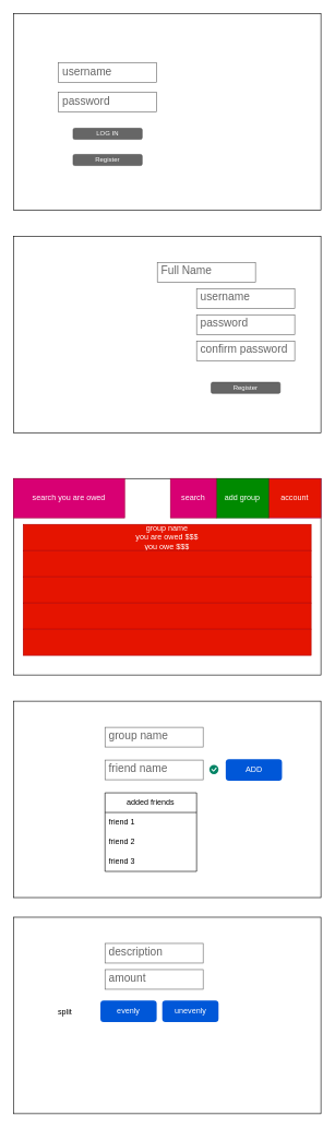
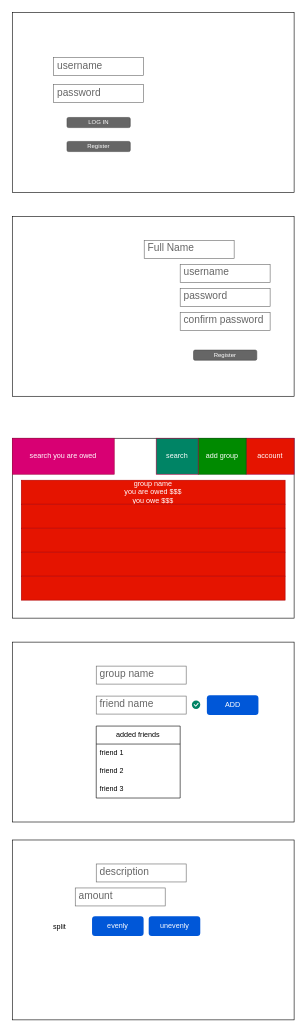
  <mxCell id="0" />
  <mxCell id="1" parent="0" />
  <mxCell id="2" value="" style="rounded=0;whiteSpace=wrap;html=1;imageWidth=1980;imageHeight=720;" vertex="1" parent="1"><mxGeometry x="20" y="20" width="470" height="300" as="geometry" /></mxCell>
  <mxCell id="3" value="username" style="strokeWidth=1;shadow=0;dashed=0;align=center;html=1;shape=mxgraph.mockup.text.textBox;fontColor=#666666;align=left;fontSize=17;spacingLeft=4;spacingTop=-3;whiteSpace=wrap;strokeColor=#666666;mainText=" vertex="1" parent="1"><mxGeometry x="89" y="95" width="150" height="30" as="geometry" /></mxCell>
  <mxCell id="4" value="password" style="strokeWidth=1;shadow=0;dashed=0;align=center;html=1;shape=mxgraph.mockup.text.textBox;fontColor=#666666;align=left;fontSize=17;spacingLeft=4;spacingTop=-3;whiteSpace=wrap;strokeColor=#666666;mainText=" vertex="1" parent="1"><mxGeometry x="89" y="140" width="150" height="30" as="geometry" /></mxCell>
  <mxCell id="5" value="LOG IN" style="rounded=1;html=1;shadow=0;dashed=0;whiteSpace=wrap;fontSize=10;fillColor=#666666;align=center;strokeColor=#4D4D4D;fontColor=#ffffff;" vertex="1" parent="1"><mxGeometry x="111.25" y="195" width="105.5" height="16.88" as="geometry" /></mxCell>
  <mxCell id="6" value="" style="rounded=0;whiteSpace=wrap;html=1;imageWidth=1980;imageHeight=720;" vertex="1" parent="1"><mxGeometry x="20" y="360" width="470" height="300" as="geometry" /></mxCell>
  <mxCell id="7" value="Full Name" style="strokeWidth=1;shadow=0;dashed=0;align=center;html=1;shape=mxgraph.mockup.text.textBox;fontColor=#666666;align=left;fontSize=17;spacingLeft=4;spacingTop=-3;whiteSpace=wrap;strokeColor=#666666;mainText=" vertex="1" parent="1"><mxGeometry x="240" y="400" width="150" height="30" as="geometry" /></mxCell>
  <mxCell id="8" value="username" style="strokeWidth=1;shadow=0;dashed=0;align=center;html=1;shape=mxgraph.mockup.text.textBox;fontColor=#666666;align=left;fontSize=17;spacingLeft=4;spacingTop=-3;whiteSpace=wrap;strokeColor=#666666;mainText=" vertex="1" parent="1"><mxGeometry x="300" y="440" width="150" height="30" as="geometry" /></mxCell>
  <mxCell id="9" value="password" style="strokeWidth=1;shadow=0;dashed=0;align=center;html=1;shape=mxgraph.mockup.text.textBox;fontColor=#666666;align=left;fontSize=17;spacingLeft=4;spacingTop=-3;whiteSpace=wrap;strokeColor=#666666;mainText=" vertex="1" parent="1"><mxGeometry x="300" y="480" width="150" height="30" as="geometry" /></mxCell>
  <mxCell id="10" value="confirm password" style="strokeWidth=1;shadow=0;dashed=0;align=center;html=1;shape=mxgraph.mockup.text.textBox;fontColor=#666666;align=left;fontSize=17;spacingLeft=4;spacingTop=-3;whiteSpace=wrap;strokeColor=#666666;mainText=" vertex="1" parent="1"><mxGeometry x="300" y="520" width="150" height="30" as="geometry" /></mxCell>
  <mxCell id="11" value="Register" style="rounded=1;html=1;shadow=0;dashed=0;whiteSpace=wrap;fontSize=10;fillColor=#666666;align=center;strokeColor=#4D4D4D;fontColor=#ffffff;" vertex="1" parent="1"><mxGeometry x="111.25" y="235" width="105.5" height="16.88" as="geometry" /></mxCell>
  <mxCell id="12" value="Register" style="rounded=1;html=1;shadow=0;dashed=0;whiteSpace=wrap;fontSize=10;fillColor=#666666;align=center;strokeColor=#4D4D4D;fontColor=#ffffff;" vertex="1" parent="1"><mxGeometry x="322.25" y="583" width="105.5" height="16.88" as="geometry" /></mxCell>
  <mxCell id="13" value="" style="rounded=0;whiteSpace=wrap;html=1;" vertex="1" parent="1"><mxGeometry x="20" y="730" width="470" height="300" as="geometry" /></mxCell>
  <mxCell id="14" value="account" style="rounded=0;whiteSpace=wrap;html=1;fillColor=#e51400;fontColor=#ffffff;strokeColor=#A50040;" vertex="1" parent="1"><mxGeometry x="410" y="730" width="80" height="60" as="geometry" /></mxCell>
  <mxCell id="15" value="add group" style="rounded=0;whiteSpace=wrap;html=1;fillColor=#008a00;fontColor=#ffffff;strokeColor=#005700;" vertex="1" parent="1"><mxGeometry x="330" y="730" width="80" height="60" as="geometry" /></mxCell>
  <mxCell id="16" value="group name&lt;br&gt;you are owed $$$&lt;br&gt;you owe $$$" style="rounded=0;whiteSpace=wrap;html=1;fillColor=#e51400;fontColor=#ffffff;strokeColor=#B20000;" vertex="1" parent="1"><mxGeometry x="35" y="800" width="440" height="40" as="geometry" /></mxCell>
  <mxCell id="17" value="" style="rounded=0;whiteSpace=wrap;html=1;fillColor=#e51400;fontColor=#ffffff;strokeColor=#B20000;" vertex="1" parent="1"><mxGeometry x="35" y="840" width="440" height="40" as="geometry" /></mxCell>
  <mxCell id="18" value="" style="rounded=0;whiteSpace=wrap;html=1;fillColor=#e51400;fontColor=#ffffff;strokeColor=#B20000;" vertex="1" parent="1"><mxGeometry x="35" y="880" width="440" height="40" as="geometry" /></mxCell>
  <mxCell id="19" value="" style="rounded=0;whiteSpace=wrap;html=1;fillColor=#e51400;fontColor=#ffffff;strokeColor=#B20000;" vertex="1" parent="1"><mxGeometry x="35" y="920" width="440" height="40" as="geometry" /></mxCell>
  <mxCell id="20" value="" style="rounded=0;whiteSpace=wrap;html=1;fillColor=#e51400;fontColor=#ffffff;strokeColor=#B20000;" vertex="1" parent="1"><mxGeometry x="35" y="960" width="440" height="40" as="geometry" /></mxCell>
  <mxCell id="21" value="search you are owed" style="rounded=0;whiteSpace=wrap;html=1;fillColor=#d80073;fontColor=#ffffff;strokeColor=#A50040;" vertex="1" parent="1"><mxGeometry x="20" y="730" width="170" height="60" as="geometry" /></mxCell>
- <mxCell id="22" value="search" style="rounded=0;whiteSpace=wrap;html=1;fillColor=#d80073;fontColor=#ffffff;strokeColor=#A50040;" vertex="1" parent="1"><mxGeometry x="260" y="730" width="70" height="60" as="geometry" /></mxCell>
+ <mxCell id="22" value="search" style="rounded=0;whiteSpace=wrap;html=1;fillColor=#008465;fontColor=#ffffff;strokeColor=#A50040;" vertex="1" parent="1"><mxGeometry x="260" y="730" width="70" height="60" as="geometry" /></mxCell>
  <mxCell id="23" value="" style="rounded=0;whiteSpace=wrap;html=1;" vertex="1" parent="1"><mxGeometry x="20" y="1070" width="470" height="300" as="geometry" /></mxCell>
  <mxCell id="24" value="group name" style="strokeWidth=1;shadow=0;dashed=0;align=center;html=1;shape=mxgraph.mockup.text.textBox;fontColor=#666666;align=left;fontSize=17;spacingLeft=4;spacingTop=-3;whiteSpace=wrap;strokeColor=#666666;mainText=" vertex="1" parent="1"><mxGeometry x="160" y="1110" width="150" height="30" as="geometry" /></mxCell>
  <mxCell id="25" value="friend name" style="strokeWidth=1;shadow=0;dashed=0;align=center;html=1;shape=mxgraph.mockup.text.textBox;fontColor=#666666;align=left;fontSize=17;spacingLeft=4;spacingTop=-3;whiteSpace=wrap;strokeColor=#666666;mainText=" vertex="1" parent="1"><mxGeometry x="160" y="1160" width="150" height="30" as="geometry" /></mxCell>
  <mxCell id="26" value="ADD" style="rounded=1;fillColor=#0057D8;align=center;strokeColor=none;html=1;whiteSpace=wrap;fontColor=#ffffff;fontSize=12;sketch=0;" vertex="1" parent="1"><mxGeometry x="344.5" y="1158.5" width="86" height="33" as="geometry" /></mxCell>
  <mxCell id="27" value="" style="html=1;shadow=0;dashed=0;shape=mxgraph.atlassian.checkbox;fillColor=#008465;strokeColor=none;html=1;sketch=0;" vertex="1" parent="1"><mxGeometry x="319.5" y="1167.5" width="14" height="14" as="geometry" /></mxCell>
  <mxCell id="28" value="added friends" style="swimlane;fontStyle=0;childLayout=stackLayout;horizontal=1;startSize=30;horizontalStack=0;resizeParent=1;resizeParentMax=0;resizeLast=0;collapsible=1;marginBottom=0;whiteSpace=wrap;html=1;" vertex="1" parent="1"><mxGeometry x="160" y="1210" width="140" height="120" as="geometry" /></mxCell>
  <mxCell id="29" value="friend 1&lt;span style=&quot;white-space: pre;&quot;&gt;&#09;&lt;/span&gt;" style="text;strokeColor=none;fillColor=none;align=left;verticalAlign=middle;spacingLeft=4;spacingRight=4;overflow=hidden;points=[[0,0.5],[1,0.5]];portConstraint=eastwest;rotatable=0;whiteSpace=wrap;html=1;" vertex="1" parent="28"><mxGeometry y="30" width="140" height="30" as="geometry" /></mxCell>
  <mxCell id="30" value="friend&amp;nbsp;&lt;span style=&quot;background-color: transparent; color: light-dark(rgb(0, 0, 0), rgb(255, 255, 255));&quot;&gt;2&lt;/span&gt;" style="text;strokeColor=none;fillColor=none;align=left;verticalAlign=middle;spacingLeft=4;spacingRight=4;overflow=hidden;points=[[0,0.5],[1,0.5]];portConstraint=eastwest;rotatable=0;whiteSpace=wrap;html=1;" vertex="1" parent="28"><mxGeometry y="60" width="140" height="30" as="geometry" /></mxCell>
  <mxCell id="31" value="friend 3" style="text;strokeColor=none;fillColor=none;align=left;verticalAlign=middle;spacingLeft=4;spacingRight=4;overflow=hidden;points=[[0,0.5],[1,0.5]];portConstraint=eastwest;rotatable=0;whiteSpace=wrap;html=1;" vertex="1" parent="28"><mxGeometry y="90" width="140" height="30" as="geometry" /></mxCell>
  <mxCell id="32" value="" style="rounded=0;whiteSpace=wrap;html=1;" vertex="1" parent="1"><mxGeometry x="20" y="1400" width="470" height="300" as="geometry" /></mxCell>
  <mxCell id="33" value="description" style="strokeWidth=1;shadow=0;dashed=0;align=center;html=1;shape=mxgraph.mockup.text.textBox;fontColor=#666666;align=left;fontSize=17;spacingLeft=4;spacingTop=-3;whiteSpace=wrap;strokeColor=#666666;mainText=" vertex="1" parent="1"><mxGeometry x="160" y="1440" width="150" height="30" as="geometry" /></mxCell>
- <mxCell id="34" value="amount" style="strokeWidth=1;shadow=0;dashed=0;align=center;html=1;shape=mxgraph.mockup.text.textBox;fontColor=#666666;align=left;fontSize=17;spacingLeft=4;spacingTop=-3;whiteSpace=wrap;strokeColor=#666666;mainText=" vertex="1" parent="1"><mxGeometry x="160" y="1480" width="150" height="30" as="geometry" /></mxCell>
+ <mxCell id="34" value="amount" style="strokeWidth=1;shadow=0;dashed=0;align=center;html=1;shape=mxgraph.mockup.text.textBox;fontColor=#666666;align=left;fontSize=17;spacingLeft=4;spacingTop=-3;whiteSpace=wrap;strokeColor=#666666;mainText=" vertex="1" parent="1"><mxGeometry x="125" y="1480" width="150" height="30" as="geometry" /></mxCell>
  <mxCell id="35" value="split" style="text;html=1;align=center;verticalAlign=middle;whiteSpace=wrap;rounded=0;" vertex="1" parent="1"><mxGeometry x="69" y="1530" width="60" height="30" as="geometry" /></mxCell>
  <mxCell id="36" value="evenly" style="rounded=1;fillColor=#0057D8;strokeColor=none;html=1;whiteSpace=wrap;fontColor=#ffffff;align=center;verticalAlign=middle;fontStyle=0;fontSize=12;sketch=0;" vertex="1" parent="1"><mxGeometry x="153" y="1527" width="86" height="33" as="geometry" /></mxCell>
  <mxCell id="37" value="unevenly" style="rounded=1;fillColor=#0057D8;strokeColor=none;html=1;whiteSpace=wrap;fontColor=#ffffff;align=center;verticalAlign=middle;fontStyle=0;fontSize=12;sketch=0;" vertex="1" parent="1"><mxGeometry x="247.5" y="1527" width="86" height="33" as="geometry" /></mxCell>
